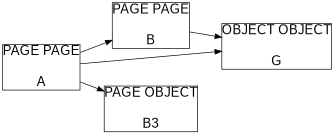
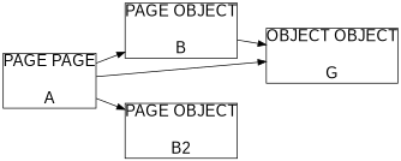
  digraph {
    rankdir=LR
    splines=line
    node [color=black fillcolor=white fontname=Arial fontsize=20 margin=0 shape=box style=filled]
    n1 [label="PAGE PAGE\n\nA"]
-   n2 [label="PAGE PAGE\n\nB"]
+   n2 [label="PAGE OBJECT\n\nB"]
    n3 [label="OBJECT OBJECT\n\nG"]
-   n4 [label="PAGE OBJECT\n\nB3"]
+   n4 [label="PAGE OBJECT\n\nB2"]
    subgraph sub_1 {
      rank=same
    }
    subgraph sub_2 {
      rank=same
    }
    n1 -> n2
    n1 -> n3
    n1 -> n4
    n2 -> n3
  }
